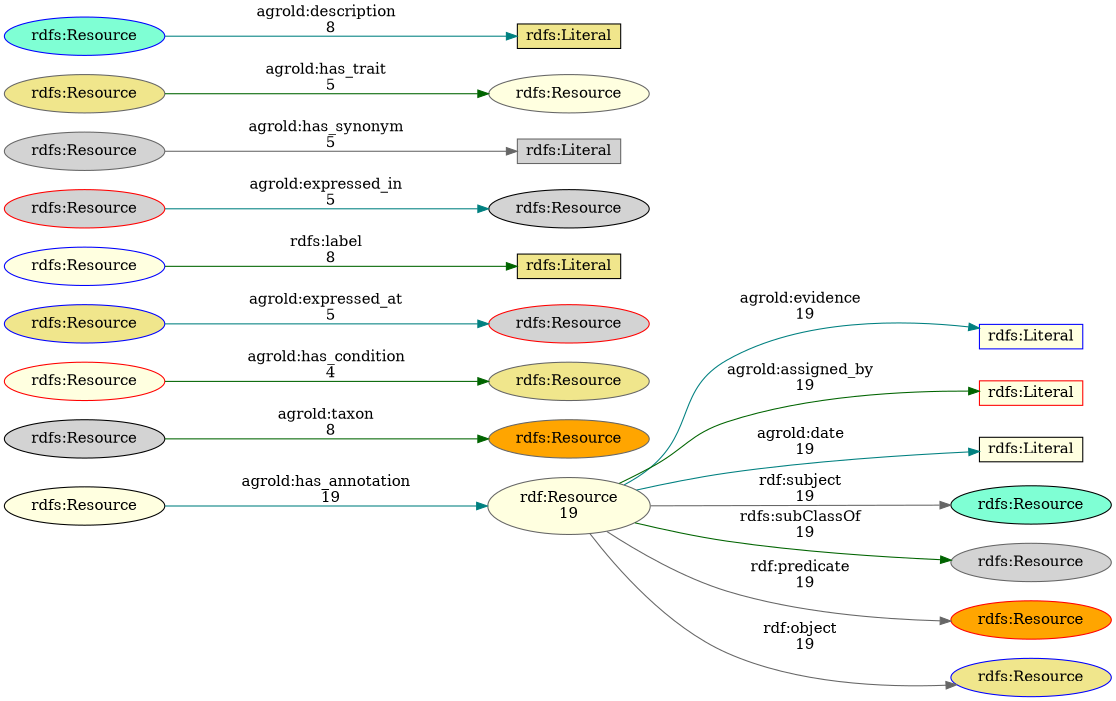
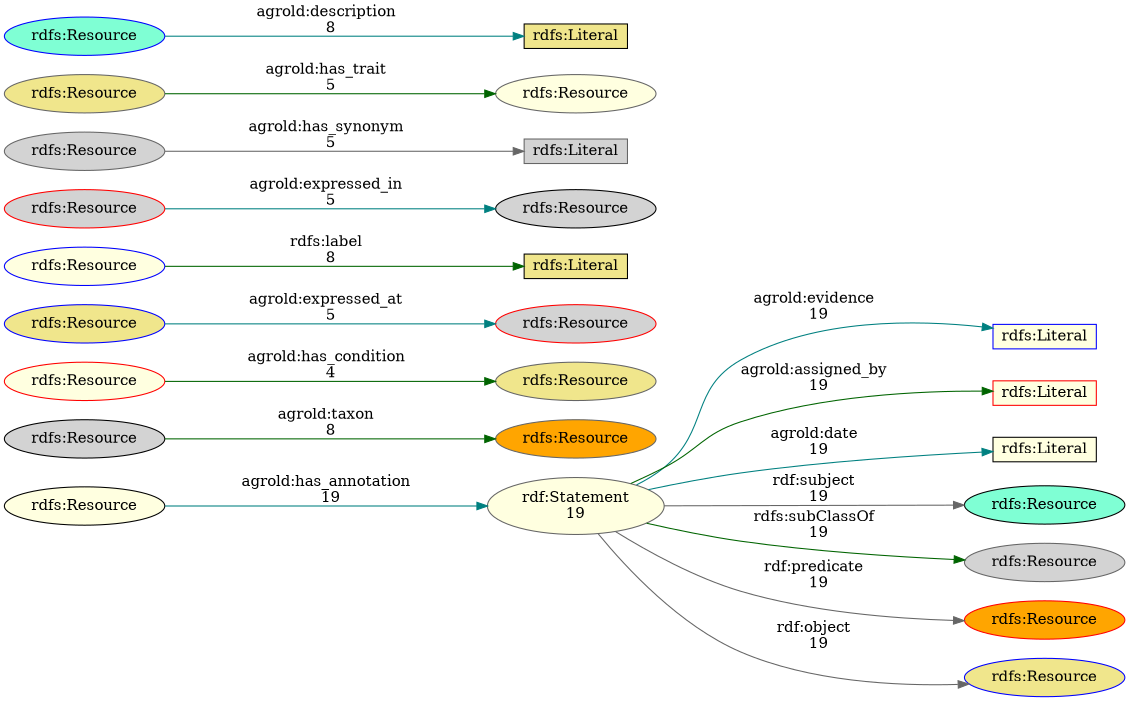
  digraph {
    rankdir=LR
    ranksep=2
    node [style=filled fillcolor=lightyellow color=gray40]
    edge [color=teal]
-   n1 [label="rdf:Resource\n19"]
+   n1 [label="rdf:Statement\n19"]
    n2 [height=0.3 label="rdfs:Literal" shape=box color=blue]
    n3 [height=0.3 label="rdfs:Literal" shape=box color=red]
    n4 [height=0.3 label="rdfs:Literal" shape=box color=black]
    n5 [label="rdfs:Resource" fillcolor=aquamarine color=black]
    n6 [label="rdfs:Resource" fillcolor=lightgrey]
    n7 [label="rdfs:Resource" fillcolor=orange color=red]
    n8 [label="rdfs:Resource" fillcolor=khaki color=blue]
    n9 [label="rdfs:Resource" fillcolor=lightgrey color=black]
    n10 [label="rdfs:Resource" fillcolor=orange]
    n11 [label="rdfs:Resource" color=red]
    n12 [label="rdfs:Resource" fillcolor=khaki]
    n13 [label="rdfs:Resource" fillcolor=khaki color=blue]
    n14 [label="rdfs:Resource" fillcolor=lightgrey color=red]
    n15 [label="rdfs:Resource" color=blue]
    n16 [height=0.3 label="rdfs:Literal" shape=box fillcolor=khaki color=black]
    n17 [label="rdfs:Resource" fillcolor=lightgrey color=red]
    n18 [label="rdfs:Resource" fillcolor=lightgrey color=black]
    n19 [label="rdfs:Resource" fillcolor=lightgrey]
    n20 [height=0.3 label="rdfs:Literal" shape=box fillcolor=lightgrey]
    n21 [label="rdfs:Resource" color=black]
    n22 [label="rdfs:Resource" fillcolor=khaki]
    n23 [label="rdfs:Resource"]
    n24 [label="rdfs:Resource" fillcolor=aquamarine color=blue]
    n25 [height=0.3 label="rdfs:Literal" shape=box fillcolor=khaki color=black]
    n1 -> n2 [label="agrold:evidence\n  19"]
    n1 -> n3 [label="agrold:assigned_by\n  19" color=darkgreen]
    n1 -> n4 [label="agrold:date\n  19"]
    n1 -> n5 [label="rdf:subject\n  19" color=gray40]
    n1 -> n6 [label="rdfs:subClassOf\n  19" color=darkgreen]
    n1 -> n7 [label="rdf:predicate\n  19" color=gray40]
    n1 -> n8 [label="rdf:object\n  19" color=gray40]
    n9 -> n10 [label="agrold:taxon\n  8" color=darkgreen]
    n11 -> n12 [label="agrold:has_condition\n  4" color=darkgreen]
    n13 -> n14 [label="agrold:expressed_at\n  5"]
    n15 -> n16 [label="rdfs:label\n  8" color=darkgreen]
    n17 -> n18 [label="agrold:expressed_in\n  5"]
    n19 -> n20 [label="agrold:has_synonym\n  5" color=gray40]
    n21 -> n1 [label="agrold:has_annotation\n  19"]
    n22 -> n23 [label="agrold:has_trait\n  5" color=darkgreen]
    n24 -> n25 [label="agrold:description\n  8"]
  }
